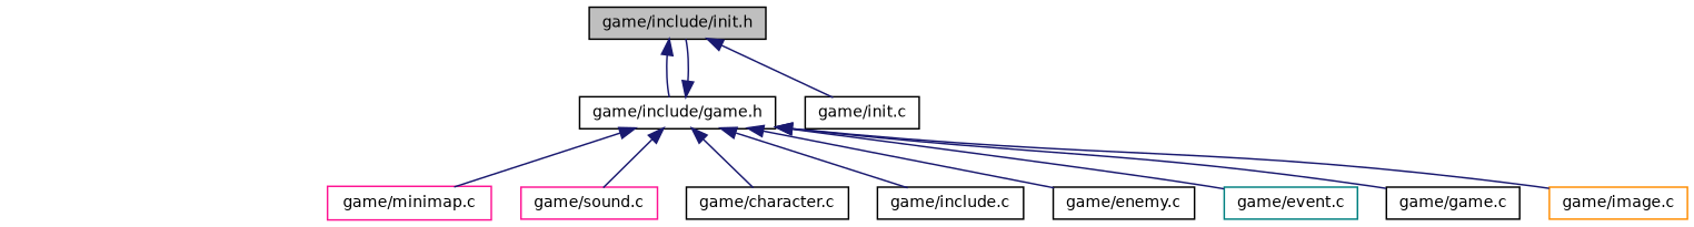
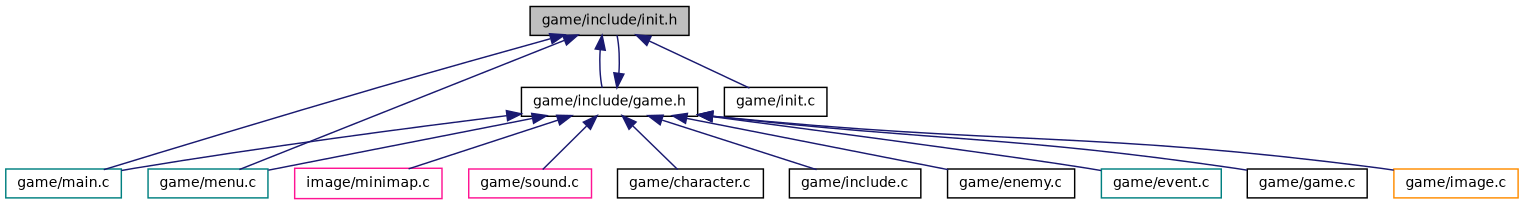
  digraph {
    node [color=black fillcolor=white fontname=Helvetica fontsize=10 shape=record style=filled]
    edge [color=midnightblue dir=back fontname=Helvetica fontsize=10 labelfontname=Helvetica labelfontsize=10 style=solid]
    n1 [fillcolor=grey75 fontcolor=black height=0.2 label="game/include/init.h" width=0.4]
    n2 [height=0.2 label="game/include/game.h" width=0.4]
+   n3 [color=teal height=0.2 label="game/main.c" width=0.4]
+   n4 [color=teal height=0.2 label="game/menu.c" width=0.4]
    n5 [height=0.2 label="game/init.c" width=0.4]
    n6 [height=0.2 label="game/character.c" width=0.4]
    n7 [height=0.2 label="game/include.c" width=0.4]
    n8 [height=0.2 label="game/enemy.c" width=0.4]
    n9 [color=teal height=0.2 label="game/event.c" width=0.4]
    n10 [height=0.2 label="game/game.c" width=0.4]
    n11 [color=darkorange height=0.2 label="game/image.c" width=0.4]
-   n12 [color=deeppink height=0.2 label="game/minimap.c" width=0.4]
+   n12 [color=deeppink height=0.2 label="image/minimap.c" width=0.4]
    n13 [color=deeppink height=0.2 label="game/sound.c" width=0.4]
    n1 -> n2
+   n1 -> n3
+   n1 -> n4
    n1 -> n5
    n2 -> n1
+   n2 -> n3
+   n2 -> n4
    n2 -> n6
    n2 -> n7
    n2 -> n8
    n2 -> n9
    n2 -> n10
    n2 -> n11
    n2 -> n12
    n2 -> n13
  }
